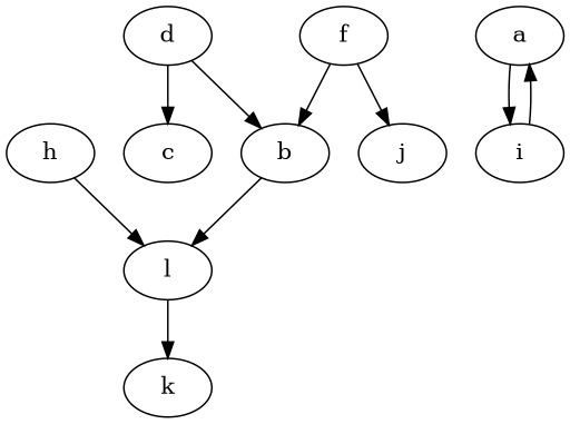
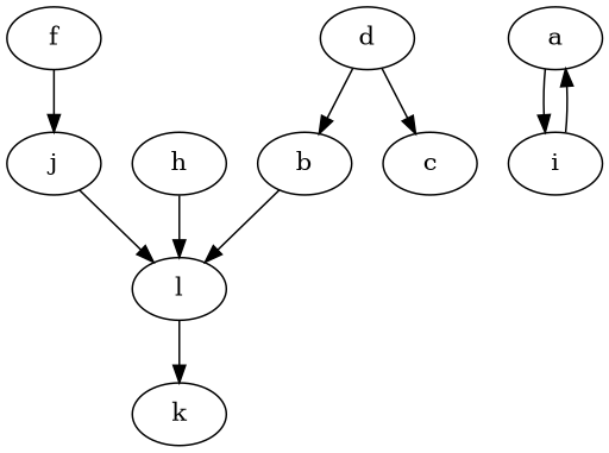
  digraph {
    b
    l
    k
    j
    h
    a
    i
    d
    c
    f
    b -> l
    l -> k
+   j -> l
    h -> l
    a -> i
    i -> a
    d -> b
    d -> c
-   f -> b
    f -> j
  }
